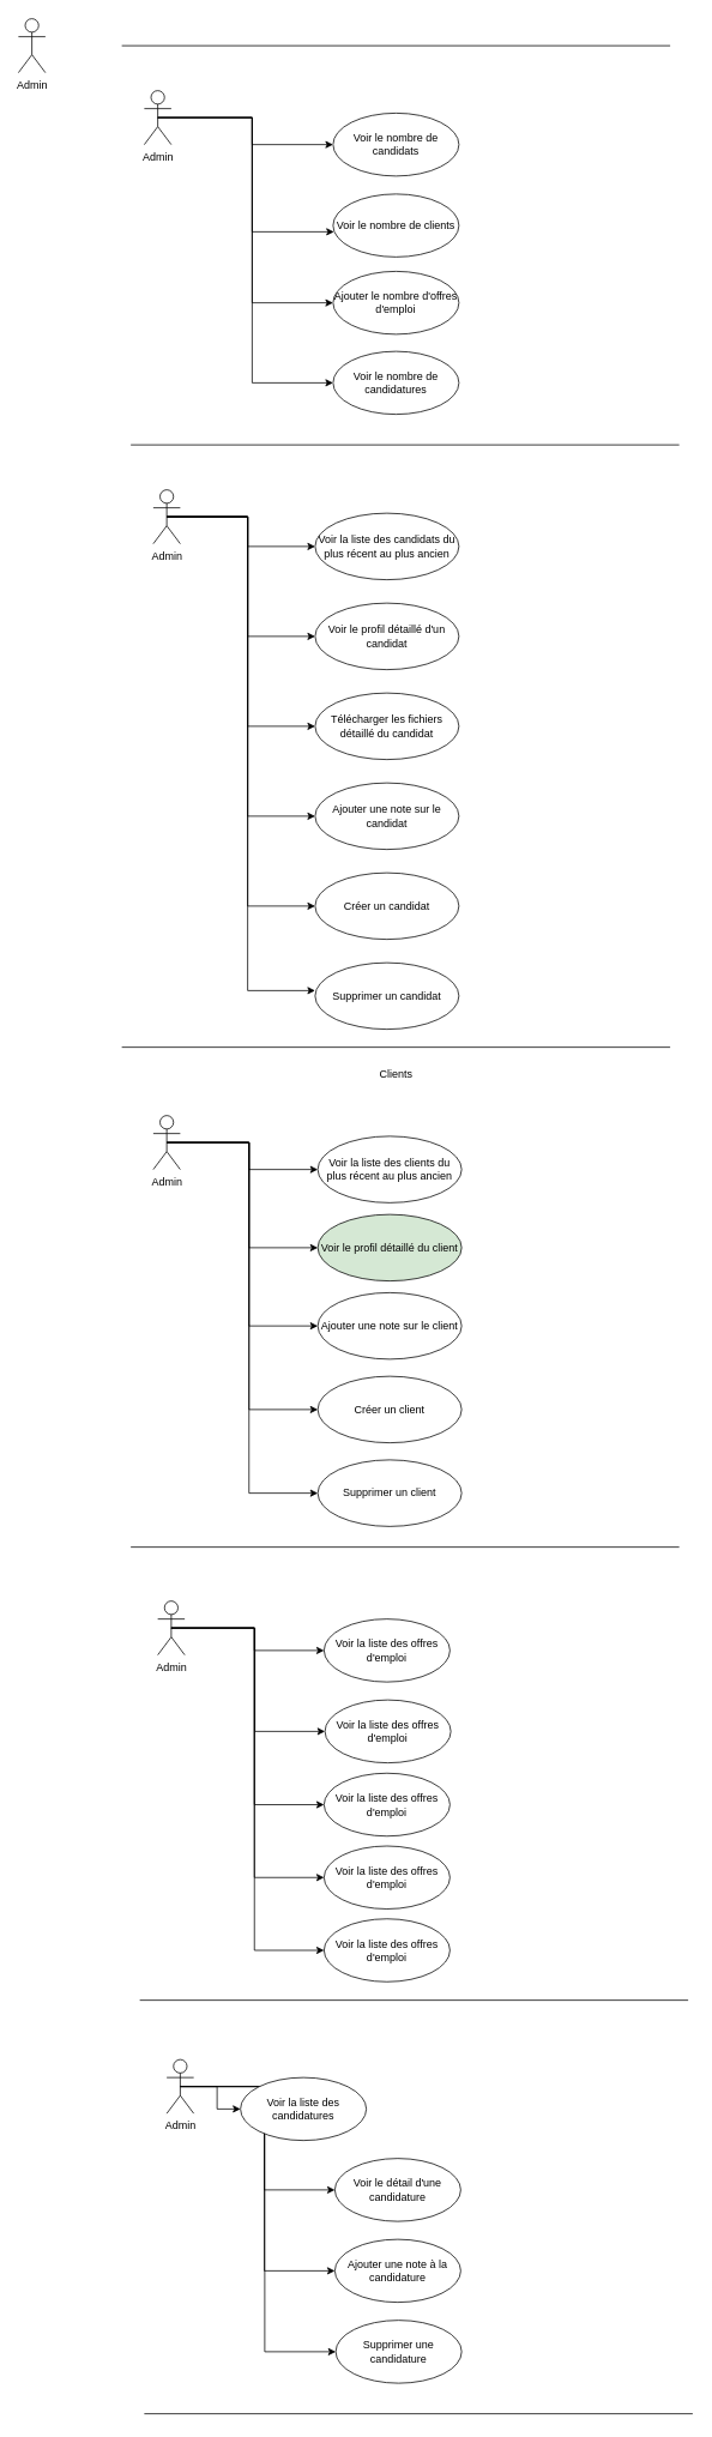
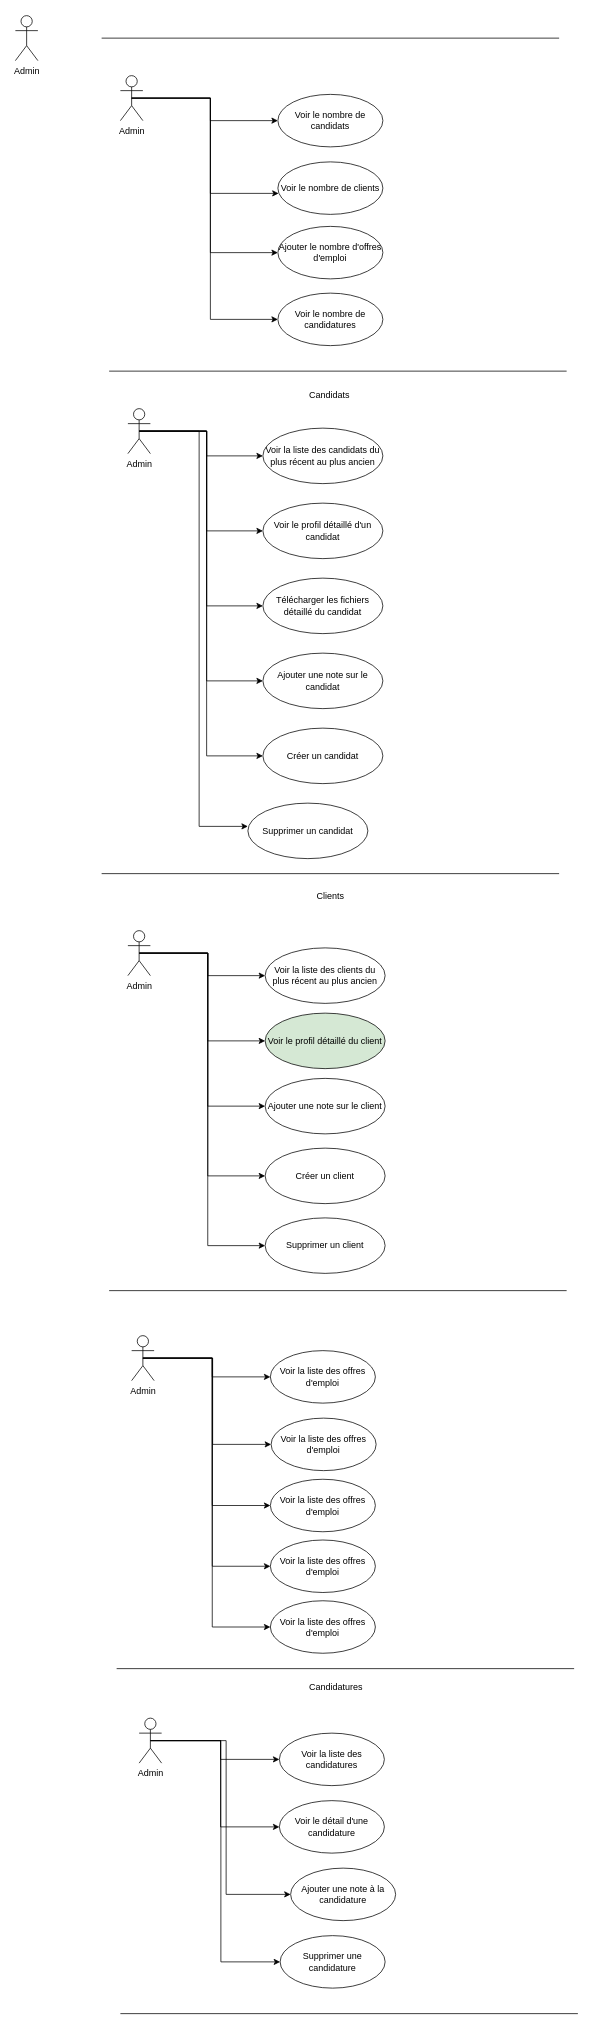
  <mxCell id="0" />
  <mxCell id="1" parent="0" />
  <mxCell id="2" value="Admin" style="shape=umlActor;verticalLabelPosition=bottom;labelBackgroundColor=#ffffff;verticalAlign=top;html=1;outlineConnect=0;" vertex="1" parent="1"><mxGeometry width="30" height="60" as="geometry" x="20" y="20" /></mxCell>
  <mxCell id="3" value="" style="line;strokeWidth=1;fillColor=none;align=left;verticalAlign=middle;spacingTop=-1;spacingLeft=3;spacingRight=3;rotatable=0;labelPosition=right;points=[];portConstraint=eastwest;" vertex="1" parent="1"><mxGeometry x="135" y="46" width="610" height="8" as="geometry" /></mxCell>
  <mxCell id="4" style="edgeStyle=orthogonalEdgeStyle;rounded=0;orthogonalLoop=1;jettySize=auto;html=1;exitX=0.5;exitY=0.5;exitDx=0;exitDy=0;exitPerimeter=0;entryX=0;entryY=0.5;entryDx=0;entryDy=0;" edge="1" parent="1" source="8" target="9"><mxGeometry relative="1" as="geometry" /></mxCell>
  <mxCell id="5" style="edgeStyle=orthogonalEdgeStyle;rounded=0;orthogonalLoop=1;jettySize=auto;html=1;exitX=0.5;exitY=0.5;exitDx=0;exitDy=0;exitPerimeter=0;entryX=0.007;entryY=0.6;entryDx=0;entryDy=0;entryPerimeter=0;" edge="1" parent="1" source="8" target="12"><mxGeometry relative="1" as="geometry" /></mxCell>
  <mxCell id="6" style="edgeStyle=orthogonalEdgeStyle;rounded=0;orthogonalLoop=1;jettySize=auto;html=1;exitX=0.5;exitY=0.5;exitDx=0;exitDy=0;exitPerimeter=0;entryX=0;entryY=0.5;entryDx=0;entryDy=0;" edge="1" parent="1" source="8" target="11"><mxGeometry relative="1" as="geometry" /></mxCell>
  <mxCell id="7" style="edgeStyle=orthogonalEdgeStyle;rounded=0;orthogonalLoop=1;jettySize=auto;html=1;exitX=0.5;exitY=0.5;exitDx=0;exitDy=0;exitPerimeter=0;entryX=0;entryY=0.5;entryDx=0;entryDy=0;" edge="1" parent="1" source="8" target="10"><mxGeometry relative="1" as="geometry" /></mxCell>
  <mxCell id="8" value="Admin" style="shape=umlActor;verticalLabelPosition=bottom;labelBackgroundColor=#ffffff;verticalAlign=top;html=1;outlineConnect=0;" vertex="1" parent="1"><mxGeometry x="160" y="100" width="30" height="60" as="geometry" /></mxCell>
  <mxCell id="9" value="Voir le nombre de candidats" style="ellipse;whiteSpace=wrap;html=1;" vertex="1" parent="1"><mxGeometry x="370" y="125" width="140" height="70" as="geometry" /></mxCell>
  <mxCell id="10" value="Voir le nombre de candidatures" style="ellipse;whiteSpace=wrap;html=1;" vertex="1" parent="1"><mxGeometry x="370" y="390" width="140" height="70" as="geometry" /></mxCell>
  <mxCell id="11" value="Ajouter le nombre d'offres d'emploi" style="ellipse;whiteSpace=wrap;html=1;" vertex="1" parent="1"><mxGeometry x="370" y="301" width="140" height="70" as="geometry" /></mxCell>
  <mxCell id="12" value="Voir le nombre de clients" style="ellipse;whiteSpace=wrap;html=1;" vertex="1" parent="1"><mxGeometry x="370" y="215" width="140" height="70" as="geometry" /></mxCell>
  <mxCell id="13" value="" style="line;strokeWidth=1;fillColor=none;align=left;verticalAlign=middle;spacingTop=-1;spacingLeft=3;spacingRight=3;rotatable=0;labelPosition=right;points=[];portConstraint=eastwest;" vertex="1" parent="1"><mxGeometry x="145" y="490" width="610" height="8" as="geometry" /></mxCell>
+ <mxCell id="14" value="Candidats" style="text;html=1;resizable=0;points=[];autosize=1;align=left;verticalAlign=top;spacingTop=-4;" vertex="1" parent="1"><mxGeometry x="410" y="516" width="70" height="20" as="geometry" /></mxCell>
  <mxCell id="15" style="edgeStyle=orthogonalEdgeStyle;rounded=0;orthogonalLoop=1;jettySize=auto;html=1;exitX=0.5;exitY=0.5;exitDx=0;exitDy=0;exitPerimeter=0;entryX=0;entryY=0.5;entryDx=0;entryDy=0;" edge="1" parent="1" source="21" target="22"><mxGeometry relative="1" as="geometry" /></mxCell>
  <mxCell id="16" style="edgeStyle=orthogonalEdgeStyle;rounded=0;orthogonalLoop=1;jettySize=auto;html=1;exitX=0.5;exitY=0.5;exitDx=0;exitDy=0;exitPerimeter=0;entryX=0;entryY=0.5;entryDx=0;entryDy=0;" edge="1" parent="1" source="21" target="23"><mxGeometry relative="1" as="geometry" /></mxCell>
  <mxCell id="17" style="edgeStyle=orthogonalEdgeStyle;rounded=0;orthogonalLoop=1;jettySize=auto;html=1;exitX=0.5;exitY=0.5;exitDx=0;exitDy=0;exitPerimeter=0;entryX=0;entryY=0.5;entryDx=0;entryDy=0;" edge="1" parent="1" source="21" target="24"><mxGeometry relative="1" as="geometry" /></mxCell>
  <mxCell id="18" style="edgeStyle=orthogonalEdgeStyle;rounded=0;orthogonalLoop=1;jettySize=auto;html=1;exitX=0.5;exitY=0.5;exitDx=0;exitDy=0;exitPerimeter=0;entryX=0;entryY=0.5;entryDx=0;entryDy=0;" edge="1" parent="1" source="21" target="25"><mxGeometry relative="1" as="geometry" /></mxCell>
  <mxCell id="19" style="edgeStyle=orthogonalEdgeStyle;rounded=0;orthogonalLoop=1;jettySize=auto;html=1;exitX=0.5;exitY=0.5;exitDx=0;exitDy=0;exitPerimeter=0;entryX=0;entryY=0.5;entryDx=0;entryDy=0;" edge="1" parent="1" source="21" target="26"><mxGeometry relative="1" as="geometry" /></mxCell>
  <mxCell id="20" style="edgeStyle=orthogonalEdgeStyle;rounded=0;orthogonalLoop=1;jettySize=auto;html=1;exitX=0.5;exitY=0.5;exitDx=0;exitDy=0;exitPerimeter=0;entryX=0;entryY=0.419;entryDx=0;entryDy=0;entryPerimeter=0;" edge="1" parent="1" source="21" target="27"><mxGeometry relative="1" as="geometry" /></mxCell>
  <mxCell id="21" value="Admin" style="shape=umlActor;verticalLabelPosition=bottom;labelBackgroundColor=#ffffff;verticalAlign=top;html=1;outlineConnect=0;" vertex="1" parent="1"><mxGeometry x="170" y="544" width="30" height="60" as="geometry" /></mxCell>
  <mxCell id="22" value="Voir la liste des candidats du plus récent au plus ancien" style="ellipse;whiteSpace=wrap;html=1;" vertex="1" parent="1"><mxGeometry x="350" y="570" width="160" height="74" as="geometry" /></mxCell>
  <mxCell id="23" value="Voir le profil détaillé d'un candidat" style="ellipse;whiteSpace=wrap;html=1;" vertex="1" parent="1"><mxGeometry x="350" y="670" width="160" height="74" as="geometry" /></mxCell>
  <mxCell id="24" value="Télécharger les fichiers détaillé du candidat" style="ellipse;whiteSpace=wrap;html=1;" vertex="1" parent="1"><mxGeometry x="350" y="770" width="160" height="74" as="geometry" /></mxCell>
  <mxCell id="25" value="Ajouter une note sur le candidat" style="ellipse;whiteSpace=wrap;html=1;" vertex="1" parent="1"><mxGeometry x="350" y="870" width="160" height="74" as="geometry" /></mxCell>
  <mxCell id="26" value="Créer un candidat" style="ellipse;whiteSpace=wrap;html=1;" vertex="1" parent="1"><mxGeometry x="350" y="970" width="160" height="74" as="geometry" /></mxCell>
- <mxCell id="27" value="Supprimer un candidat" style="ellipse;whiteSpace=wrap;html=1;" vertex="1" parent="1"><mxGeometry x="350" y="1070" width="160" height="74" as="geometry" /></mxCell>
+ <mxCell id="27" value="Supprimer un candidat" style="ellipse;whiteSpace=wrap;html=1;" vertex="1" parent="1"><mxGeometry x="330" y="1070" width="160" height="74" as="geometry" /></mxCell>
  <mxCell id="28" value="" style="line;strokeWidth=1;fillColor=none;align=left;verticalAlign=middle;spacingTop=-1;spacingLeft=3;spacingRight=3;rotatable=0;labelPosition=right;points=[];portConstraint=eastwest;" vertex="1" parent="1"><mxGeometry x="135" y="1160" width="610" height="8" as="geometry" /></mxCell>
  <mxCell id="29" value="Clients" style="text;html=1;resizable=0;points=[];autosize=1;align=left;verticalAlign=top;spacingTop=-4;" vertex="1" parent="1"><mxGeometry x="420" y="1184" width="50" height="20" as="geometry" /></mxCell>
  <mxCell id="30" style="edgeStyle=orthogonalEdgeStyle;rounded=0;orthogonalLoop=1;jettySize=auto;html=1;exitX=0.5;exitY=0.5;exitDx=0;exitDy=0;exitPerimeter=0;entryX=0;entryY=0.5;entryDx=0;entryDy=0;" edge="1" parent="1" source="35" target="36"><mxGeometry relative="1" as="geometry" /></mxCell>
  <mxCell id="31" style="edgeStyle=orthogonalEdgeStyle;rounded=0;orthogonalLoop=1;jettySize=auto;html=1;exitX=0.5;exitY=0.5;exitDx=0;exitDy=0;exitPerimeter=0;entryX=0;entryY=0.5;entryDx=0;entryDy=0;" edge="1" parent="1" source="35" target="37"><mxGeometry relative="1" as="geometry" /></mxCell>
  <mxCell id="32" style="edgeStyle=orthogonalEdgeStyle;rounded=0;orthogonalLoop=1;jettySize=auto;html=1;exitX=0.5;exitY=0.5;exitDx=0;exitDy=0;exitPerimeter=0;entryX=0;entryY=0.5;entryDx=0;entryDy=0;" edge="1" parent="1" source="35" target="38"><mxGeometry relative="1" as="geometry" /></mxCell>
  <mxCell id="33" style="edgeStyle=orthogonalEdgeStyle;rounded=0;orthogonalLoop=1;jettySize=auto;html=1;exitX=0.5;exitY=0.5;exitDx=0;exitDy=0;exitPerimeter=0;entryX=0;entryY=0.5;entryDx=0;entryDy=0;" edge="1" parent="1" source="35" target="39"><mxGeometry relative="1" as="geometry" /></mxCell>
  <mxCell id="34" style="edgeStyle=orthogonalEdgeStyle;rounded=0;orthogonalLoop=1;jettySize=auto;html=1;exitX=0.5;exitY=0.5;exitDx=0;exitDy=0;exitPerimeter=0;entryX=0;entryY=0.5;entryDx=0;entryDy=0;" edge="1" parent="1" source="35" target="40"><mxGeometry relative="1" as="geometry" /></mxCell>
  <mxCell id="35" value="Admin" style="shape=umlActor;verticalLabelPosition=bottom;labelBackgroundColor=#ffffff;verticalAlign=top;html=1;outlineConnect=0;" vertex="1" parent="1"><mxGeometry x="170" y="1240" width="30" height="60" as="geometry" /></mxCell>
  <mxCell id="36" value="Voir la liste des clients du plus récent au plus ancien" style="ellipse;whiteSpace=wrap;html=1;" vertex="1" parent="1"><mxGeometry x="353" y="1263" width="160" height="74" as="geometry" /></mxCell>
  <mxCell id="37" value="Voir le profil détaillé du client" style="ellipse;whiteSpace=wrap;html=1;fillColor=#d5e8d4;" vertex="1" parent="1"><mxGeometry x="353" y="1350" width="160" height="74" as="geometry" /></mxCell>
  <mxCell id="38" value="Ajouter une note sur le client" style="ellipse;whiteSpace=wrap;html=1;" vertex="1" parent="1"><mxGeometry x="353" y="1437" width="160" height="74" as="geometry" /></mxCell>
  <mxCell id="39" value="Créer un client" style="ellipse;whiteSpace=wrap;html=1;" vertex="1" parent="1"><mxGeometry x="353" y="1530" width="160" height="74" as="geometry" /></mxCell>
  <mxCell id="40" value="Supprimer un client" style="ellipse;whiteSpace=wrap;html=1;" vertex="1" parent="1"><mxGeometry x="353" y="1623" width="160" height="74" as="geometry" /></mxCell>
  <mxCell id="41" value="" style="line;strokeWidth=1;fillColor=none;align=left;verticalAlign=middle;spacingTop=-1;spacingLeft=3;spacingRight=3;rotatable=0;labelPosition=right;points=[];portConstraint=eastwest;" vertex="1" parent="1"><mxGeometry x="145" y="1716" width="610" height="8" as="geometry" /></mxCell>
  <mxCell id="42" style="edgeStyle=orthogonalEdgeStyle;rounded=0;orthogonalLoop=1;jettySize=auto;html=1;exitX=0.5;exitY=0.5;exitDx=0;exitDy=0;exitPerimeter=0;entryX=0;entryY=0.5;entryDx=0;entryDy=0;" edge="1" parent="1" source="47" target="48"><mxGeometry relative="1" as="geometry" /></mxCell>
  <mxCell id="43" style="edgeStyle=orthogonalEdgeStyle;rounded=0;orthogonalLoop=1;jettySize=auto;html=1;exitX=0.5;exitY=0.5;exitDx=0;exitDy=0;exitPerimeter=0;entryX=0;entryY=0.5;entryDx=0;entryDy=0;" edge="1" parent="1" source="47" target="49"><mxGeometry relative="1" as="geometry" /></mxCell>
  <mxCell id="44" style="edgeStyle=orthogonalEdgeStyle;rounded=0;orthogonalLoop=1;jettySize=auto;html=1;exitX=0.5;exitY=0.5;exitDx=0;exitDy=0;exitPerimeter=0;entryX=0;entryY=0.5;entryDx=0;entryDy=0;" edge="1" parent="1" source="47" target="50"><mxGeometry relative="1" as="geometry" /></mxCell>
  <mxCell id="45" style="edgeStyle=orthogonalEdgeStyle;rounded=0;orthogonalLoop=1;jettySize=auto;html=1;exitX=0.5;exitY=0.5;exitDx=0;exitDy=0;exitPerimeter=0;entryX=0;entryY=0.5;entryDx=0;entryDy=0;" edge="1" parent="1" source="47" target="51"><mxGeometry relative="1" as="geometry" /></mxCell>
  <mxCell id="46" style="edgeStyle=orthogonalEdgeStyle;rounded=0;orthogonalLoop=1;jettySize=auto;html=1;exitX=0.5;exitY=0.5;exitDx=0;exitDy=0;exitPerimeter=0;entryX=0;entryY=0.5;entryDx=0;entryDy=0;" edge="1" parent="1" source="47" target="52"><mxGeometry relative="1" as="geometry" /></mxCell>
  <mxCell id="47" value="Admin" style="shape=umlActor;verticalLabelPosition=bottom;labelBackgroundColor=#ffffff;verticalAlign=top;html=1;outlineConnect=0;" vertex="1" parent="1"><mxGeometry x="175" y="1780" width="30" height="60" as="geometry" /></mxCell>
  <mxCell id="48" value="Voir la liste des offres d'emploi" style="ellipse;whiteSpace=wrap;html=1;" vertex="1" parent="1"><mxGeometry x="360" y="1800" width="140" height="70" as="geometry" /></mxCell>
  <mxCell id="49" value="Voir la liste des offres d'emploi" style="ellipse;whiteSpace=wrap;html=1;" vertex="1" parent="1"><mxGeometry x="361" y="1890" width="140" height="70" as="geometry" /></mxCell>
  <mxCell id="50" value="Voir la liste des offres d'emploi" style="ellipse;whiteSpace=wrap;html=1;" vertex="1" parent="1"><mxGeometry x="360" y="1971.5" width="140" height="70" as="geometry" /></mxCell>
  <mxCell id="51" value="Voir la liste des offres d'emploi" style="ellipse;whiteSpace=wrap;html=1;" vertex="1" parent="1"><mxGeometry x="360" y="2052.5" width="140" height="70" as="geometry" /></mxCell>
  <mxCell id="52" value="Voir la liste des offres d'emploi" style="ellipse;whiteSpace=wrap;html=1;" vertex="1" parent="1"><mxGeometry x="360" y="2133.5" width="140" height="70" as="geometry" /></mxCell>
  <mxCell id="53" value="" style="line;strokeWidth=1;fillColor=none;align=left;verticalAlign=middle;spacingTop=-1;spacingLeft=3;spacingRight=3;rotatable=0;labelPosition=right;points=[];portConstraint=eastwest;" vertex="1" parent="1"><mxGeometry x="155" y="2220" width="610" height="8" as="geometry" /></mxCell>
+ <mxCell id="54" value="Candidatures&lt;br&gt;" style="text;html=1;resizable=0;points=[];autosize=1;align=left;verticalAlign=top;spacingTop=-4;" vertex="1" parent="1"><mxGeometry x="410" y="2239" width="90" height="20" as="geometry" /></mxCell>
  <mxCell id="55" style="edgeStyle=orthogonalEdgeStyle;rounded=0;orthogonalLoop=1;jettySize=auto;html=1;exitX=0.5;exitY=0.5;exitDx=0;exitDy=0;exitPerimeter=0;entryX=0;entryY=0.5;entryDx=0;entryDy=0;" edge="1" parent="1" source="59" target="60"><mxGeometry relative="1" as="geometry" /></mxCell>
  <mxCell id="56" style="edgeStyle=orthogonalEdgeStyle;rounded=0;orthogonalLoop=1;jettySize=auto;html=1;exitX=0.5;exitY=0.5;exitDx=0;exitDy=0;exitPerimeter=0;entryX=0;entryY=0.5;entryDx=0;entryDy=0;" edge="1" parent="1" source="59" target="61"><mxGeometry relative="1" as="geometry" /></mxCell>
  <mxCell id="57" style="edgeStyle=orthogonalEdgeStyle;rounded=0;orthogonalLoop=1;jettySize=auto;html=1;exitX=0.5;exitY=0.5;exitDx=0;exitDy=0;exitPerimeter=0;entryX=0;entryY=0.5;entryDx=0;entryDy=0;" edge="1" parent="1" source="59" target="62"><mxGeometry relative="1" as="geometry" /></mxCell>
  <mxCell id="58" style="edgeStyle=orthogonalEdgeStyle;rounded=0;orthogonalLoop=1;jettySize=auto;html=1;exitX=0.5;exitY=0.5;exitDx=0;exitDy=0;exitPerimeter=0;entryX=0;entryY=0.5;entryDx=0;entryDy=0;" edge="1" parent="1" source="59" target="63"><mxGeometry relative="1" as="geometry" /></mxCell>
  <mxCell id="59" value="Admin" style="shape=umlActor;verticalLabelPosition=bottom;labelBackgroundColor=#ffffff;verticalAlign=top;html=1;outlineConnect=0;" vertex="1" parent="1"><mxGeometry x="185" y="2290" width="30" height="60" as="geometry" /></mxCell>
- <mxCell id="60" value="Voir la liste des candidatures" style="ellipse;whiteSpace=wrap;html=1;" vertex="1" parent="1"><mxGeometry x="267" y="2310" width="140" height="70" as="geometry" /></mxCell>
+ <mxCell id="60" value="Voir la liste des candidatures" style="ellipse;whiteSpace=wrap;html=1;" vertex="1" parent="1"><mxGeometry x="372" y="2310" width="140" height="70" as="geometry" /></mxCell>
  <mxCell id="61" value="Voir le détail d'une candidature" style="ellipse;whiteSpace=wrap;html=1;" vertex="1" parent="1"><mxGeometry x="372" y="2400" width="140" height="70" as="geometry" /></mxCell>
- <mxCell id="62" value="Ajouter une note à la candidature" style="ellipse;whiteSpace=wrap;html=1;" vertex="1" parent="1"><mxGeometry x="372" y="2490" width="140" height="70" as="geometry" /></mxCell>
+ <mxCell id="62" value="Ajouter une note à la candidature" style="ellipse;whiteSpace=wrap;html=1;" vertex="1" parent="1"><mxGeometry x="387" y="2490" width="140" height="70" as="geometry" /></mxCell>
  <mxCell id="63" value="Supprimer une candidature" style="ellipse;whiteSpace=wrap;html=1;" vertex="1" parent="1"><mxGeometry x="373" y="2580" width="140" height="70" as="geometry" /></mxCell>
  <mxCell id="64" value="" style="line;strokeWidth=1;fillColor=none;align=left;verticalAlign=middle;spacingTop=-1;spacingLeft=3;spacingRight=3;rotatable=0;labelPosition=right;points=[];portConstraint=eastwest;" vertex="1" parent="1"><mxGeometry x="160" y="2680" width="610" height="8" as="geometry" /></mxCell>
